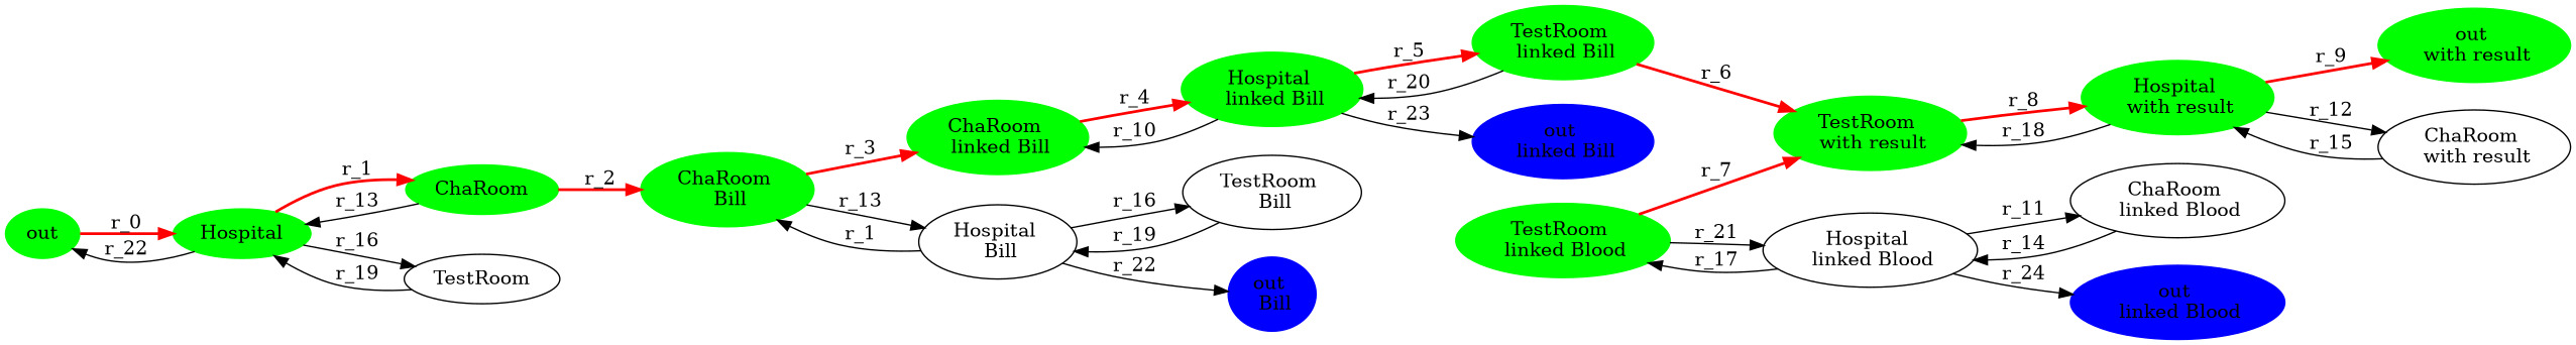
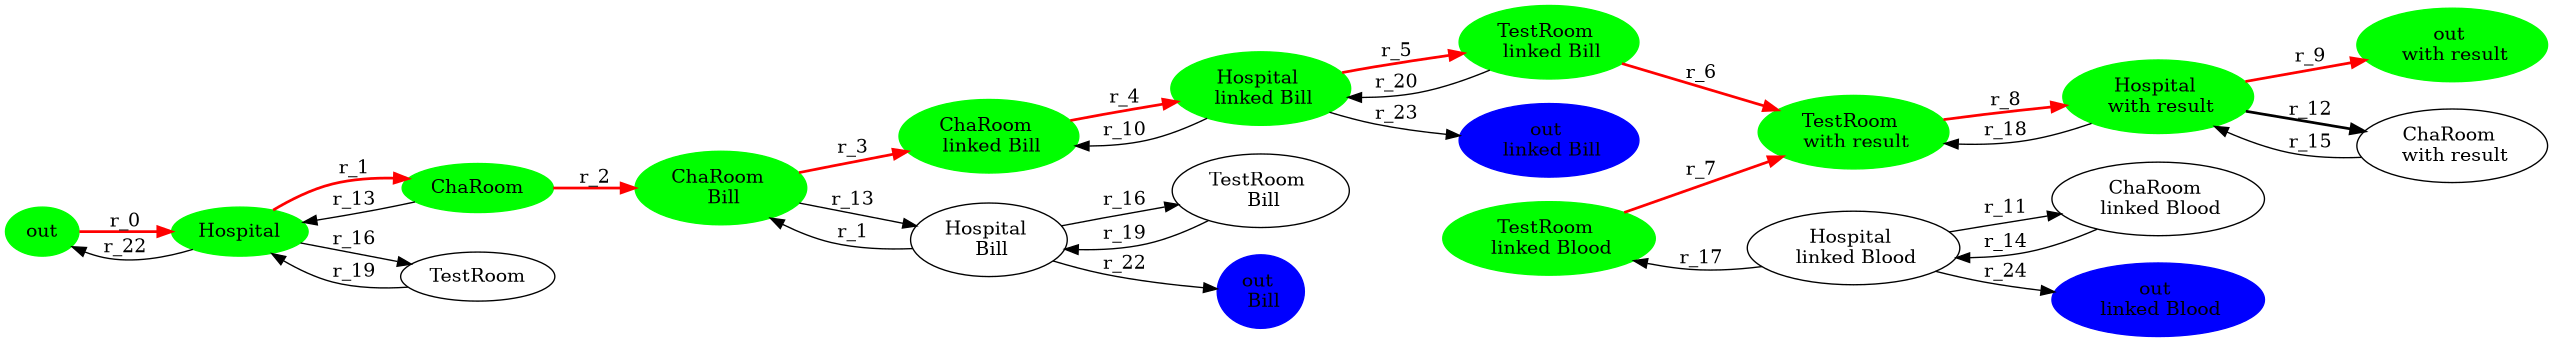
  digraph {
    rankdir=LR
    node [color=green style=filled]
    n1 [label=out]
    n2 [label=Hospital]
    n3 [label=ChaRoom]
    n4 [label=TestRoom color="" style=""]
    n5 [label="ChaRoom \n Bill"]
    n6 [label="ChaRoom \n linked Bill"]
    n7 [label="Hospital \n Bill" color="" style=""]
    n8 [label="Hospital \n linked Bill"]
    n9 [label="TestRoom \n Bill" color="" style=""]
    n10 [color=blue label="out \n Bill"]
    n11 [label="TestRoom \n linked Bill"]
    n12 [color=blue label="out \n linked Bill"]
    n13 [label="TestRoom \n with result"]
    n14 [label="TestRoom \n linked Blood"]
    n15 [label="Hospital \n linked Blood" color="" style=""]
    n16 [label="Hospital \n with result"]
    n17 [label="ChaRoom \n linked Blood" color="" style=""]
    n18 [color=blue label="out \n linked Blood"]
    n19 [label="out \n with result"]
    n20 [label="ChaRoom \n with result" color="" style=""]
    n1 -> n2 [color=red label=r_0 style=bold]
    n2 -> n1 [label=r_22]
    n2 -> n3 [color=red label=r_1 style=bold]
    n2 -> n4 [label=r_16]
    n3 -> n2 [label=r_13]
    n3 -> n5 [color=red label=r_2 style=bold]
    n4 -> n2 [label=r_19]
    n5 -> n6 [color=red label=r_3 style=bold]
    n5 -> n7 [label=r_13]
    n6 -> n8 [color=red label=r_4 style=bold]
    n7 -> n5 [label=r_1]
    n7 -> n9 [label=r_16]
    n7 -> n10 [label=r_22]
    n8 -> n6 [label=r_10]
    n8 -> n11 [color=red label=r_5 style=bold]
    n8 -> n12 [label=r_23]
    n9 -> n7 [label=r_19]
    n11 -> n8 [label=r_20]
    n11 -> n13 [color=red label=r_6 style=bold]
    n13 -> n16 [color=red label=r_8 style=bold]
    n14 -> n13 [color=red label=r_7 style=bold]
-   n14 -> n15 [label=r_21]
    n15 -> n14 [label=r_17]
    n15 -> n17 [label=r_11]
    n15 -> n18 [label=r_24]
    n16 -> n13 [label=r_18]
    n16 -> n19 [color=red label=r_9 style=bold]
-   n16 -> n20 [label=r_12]
+   n16 -> n20 [label=r_12 style=bold]
    n17 -> n15 [label=r_14]
    n20 -> n16 [label=r_15]
  }
